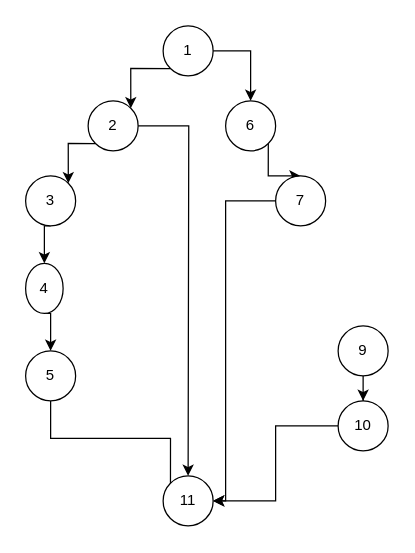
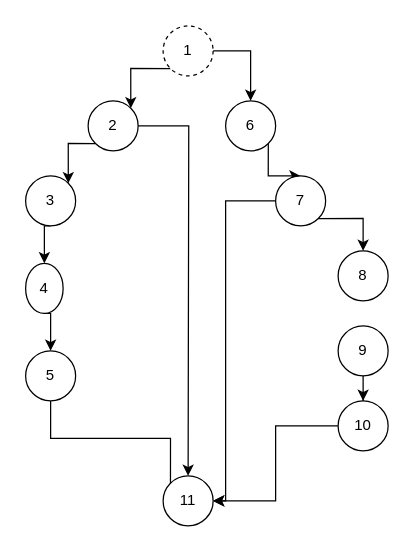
  <mxCell id="0" />
  <mxCell id="1" parent="0" />
  <mxCell id="2" style="edgeStyle=orthogonalEdgeStyle;rounded=0;orthogonalLoop=1;jettySize=auto;html=1;exitX=0;exitY=1;exitDx=0;exitDy=0;entryX=1;entryY=0;entryDx=0;entryDy=0;" edge="1" parent="1" source="4" target="7"><mxGeometry relative="1" as="geometry" /></mxCell>
  <mxCell id="3" style="edgeStyle=orthogonalEdgeStyle;rounded=0;orthogonalLoop=1;jettySize=auto;html=1;exitX=1;exitY=0.5;exitDx=0;exitDy=0;entryX=0.5;entryY=0;entryDx=0;entryDy=0;" edge="1" parent="1" source="4" target="9"><mxGeometry relative="1" as="geometry" /></mxCell>
- <mxCell id="4" value="1" style="ellipse;whiteSpace=wrap;html=1;aspect=fixed;" vertex="1" parent="1"><mxGeometry x="130" y="20" width="40" height="40" as="geometry" /></mxCell>
+ <mxCell id="4" value="1" style="ellipse;whiteSpace=wrap;html=1;aspect=fixed;dashed=1;" vertex="1" parent="1"><mxGeometry x="130" y="20" width="40" height="40" as="geometry" /></mxCell>
  <mxCell id="5" style="edgeStyle=orthogonalEdgeStyle;rounded=0;orthogonalLoop=1;jettySize=auto;html=1;exitX=0;exitY=1;exitDx=0;exitDy=0;entryX=1;entryY=0;entryDx=0;entryDy=0;" edge="1" parent="1" source="7" target="11"><mxGeometry relative="1" as="geometry" /></mxCell>
  <mxCell id="6" style="edgeStyle=orthogonalEdgeStyle;rounded=0;orthogonalLoop=1;jettySize=auto;html=1;" edge="1" parent="1" source="7"><mxGeometry relative="1" as="geometry"><mxPoint x="150" y="380" as="targetPoint" /></mxGeometry></mxCell>
  <mxCell id="7" value="2" style="ellipse;whiteSpace=wrap;html=1;aspect=fixed;" vertex="1" parent="1"><mxGeometry x="70" y="80" width="40" height="40" as="geometry" /></mxCell>
  <mxCell id="8" style="edgeStyle=orthogonalEdgeStyle;rounded=0;orthogonalLoop=1;jettySize=auto;html=1;exitX=1;exitY=1;exitDx=0;exitDy=0;" edge="1" parent="1" source="9" target="20"><mxGeometry relative="1" as="geometry" /></mxCell>
  <mxCell id="9" value="6" style="ellipse;whiteSpace=wrap;html=1;aspect=fixed;" vertex="1" parent="1"><mxGeometry x="180" y="80" width="40" height="40" as="geometry" /></mxCell>
  <mxCell id="10" style="edgeStyle=orthogonalEdgeStyle;rounded=0;orthogonalLoop=1;jettySize=auto;html=1;exitX=0.5;exitY=1;exitDx=0;exitDy=0;entryX=0.5;entryY=0;entryDx=0;entryDy=0;" edge="1" parent="1" source="11" target="13"><mxGeometry relative="1" as="geometry" /></mxCell>
  <mxCell id="11" value="3" style="ellipse;whiteSpace=wrap;html=1;aspect=fixed;" vertex="1" parent="1"><mxGeometry x="20" y="140" width="40" height="40" as="geometry" /></mxCell>
  <mxCell id="12" style="edgeStyle=orthogonalEdgeStyle;rounded=0;orthogonalLoop=1;jettySize=auto;html=1;exitX=0.5;exitY=1;exitDx=0;exitDy=0;entryX=0.5;entryY=0;entryDx=0;entryDy=0;" edge="1" parent="1" source="13" target="17"><mxGeometry relative="1" as="geometry" /></mxCell>
  <mxCell id="13" value="4" style="ellipse;whiteSpace=wrap;html=1;aspect=fixed;" vertex="1" parent="1"><mxGeometry x="20" y="210" width="30" height="40" as="geometry" /></mxCell>
  <mxCell id="14" style="edgeStyle=orthogonalEdgeStyle;rounded=0;orthogonalLoop=1;jettySize=auto;html=1;entryX=1;entryY=0.5;entryDx=0;entryDy=0;" edge="1" parent="1" source="15" target="24"><mxGeometry relative="1" as="geometry" /></mxCell>
  <mxCell id="15" value="10" style="ellipse;whiteSpace=wrap;html=1;aspect=fixed;" vertex="1" parent="1"><mxGeometry x="270" y="320" width="40" height="40" as="geometry" /></mxCell>
  <mxCell id="16" style="edgeStyle=orthogonalEdgeStyle;rounded=0;orthogonalLoop=1;jettySize=auto;html=1;exitX=0.5;exitY=1;exitDx=0;exitDy=0;entryX=0;entryY=1;entryDx=0;entryDy=0;" edge="1" parent="1" source="17" target="24"><mxGeometry relative="1" as="geometry" /></mxCell>
  <mxCell id="17" value="5" style="ellipse;whiteSpace=wrap;html=1;aspect=fixed;" vertex="1" parent="1"><mxGeometry x="20" y="280" width="40" height="40" as="geometry" /></mxCell>
+ <mxCell id="18" style="edgeStyle=orthogonalEdgeStyle;rounded=0;orthogonalLoop=1;jettySize=auto;html=1;exitX=1;exitY=1;exitDx=0;exitDy=0;entryX=0.5;entryY=0;entryDx=0;entryDy=0;" edge="1" parent="1" source="20" target="21"><mxGeometry relative="1" as="geometry" /></mxCell>
  <mxCell id="19" style="edgeStyle=orthogonalEdgeStyle;rounded=0;orthogonalLoop=1;jettySize=auto;html=1;" edge="1" parent="1" source="20" target="24"><mxGeometry relative="1" as="geometry"><Array as="points"><mxPoint x="180" y="160" /><mxPoint x="180" y="400" /></Array></mxGeometry></mxCell>
  <mxCell id="20" value="7" style="ellipse;whiteSpace=wrap;html=1;aspect=fixed;" vertex="1" parent="1"><mxGeometry x="220" y="140" width="40" height="40" as="geometry" /></mxCell>
+ <mxCell id="21" value="8" style="ellipse;whiteSpace=wrap;html=1;aspect=fixed;" vertex="1" parent="1"><mxGeometry x="270" y="200" width="40" height="40" as="geometry" /></mxCell>
  <mxCell id="22" style="edgeStyle=orthogonalEdgeStyle;rounded=0;orthogonalLoop=1;jettySize=auto;html=1;exitX=0.5;exitY=1;exitDx=0;exitDy=0;" edge="1" parent="1" source="23" target="15"><mxGeometry relative="1" as="geometry" /></mxCell>
  <mxCell id="23" value="9" style="ellipse;whiteSpace=wrap;html=1;aspect=fixed;" vertex="1" parent="1"><mxGeometry x="270" y="260" width="40" height="40" as="geometry" /></mxCell>
  <mxCell id="24" value="11" style="ellipse;whiteSpace=wrap;html=1;aspect=fixed;" vertex="1" parent="1"><mxGeometry x="130" y="380" width="40" height="40" as="geometry" /></mxCell>
  <mxCell id="25" style="edgeStyle=orthogonalEdgeStyle;rounded=0;orthogonalLoop=1;jettySize=auto;html=1;exitX=0.5;exitY=1;exitDx=0;exitDy=0;" edge="1" parent="1" source="23"><mxGeometry relative="1" as="geometry"><mxPoint x="290" y="300" as="targetPoint" /></mxGeometry></mxCell>
